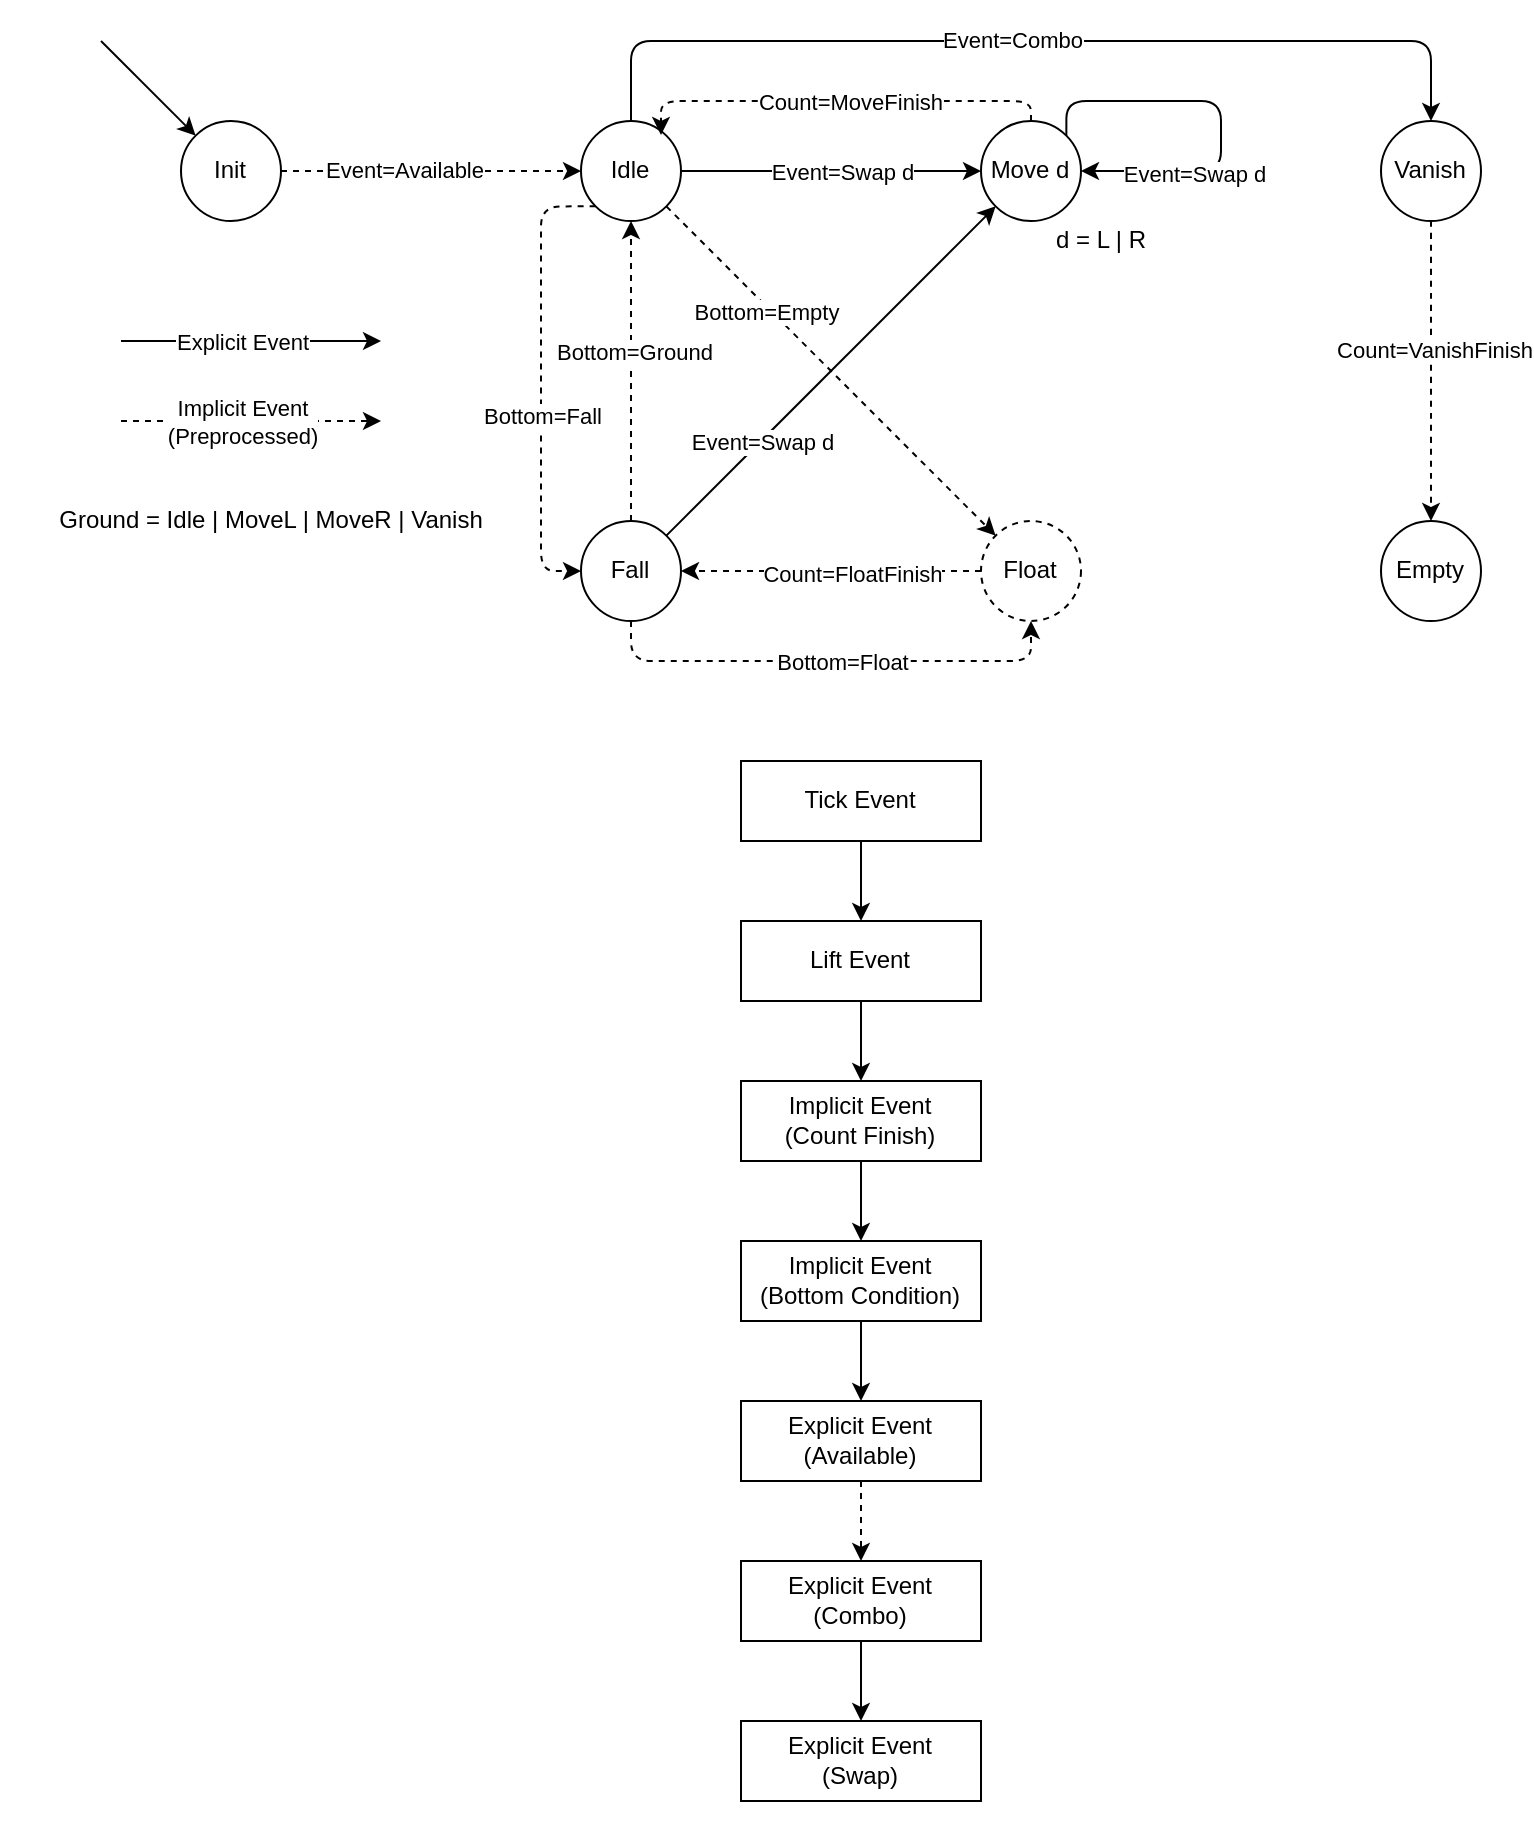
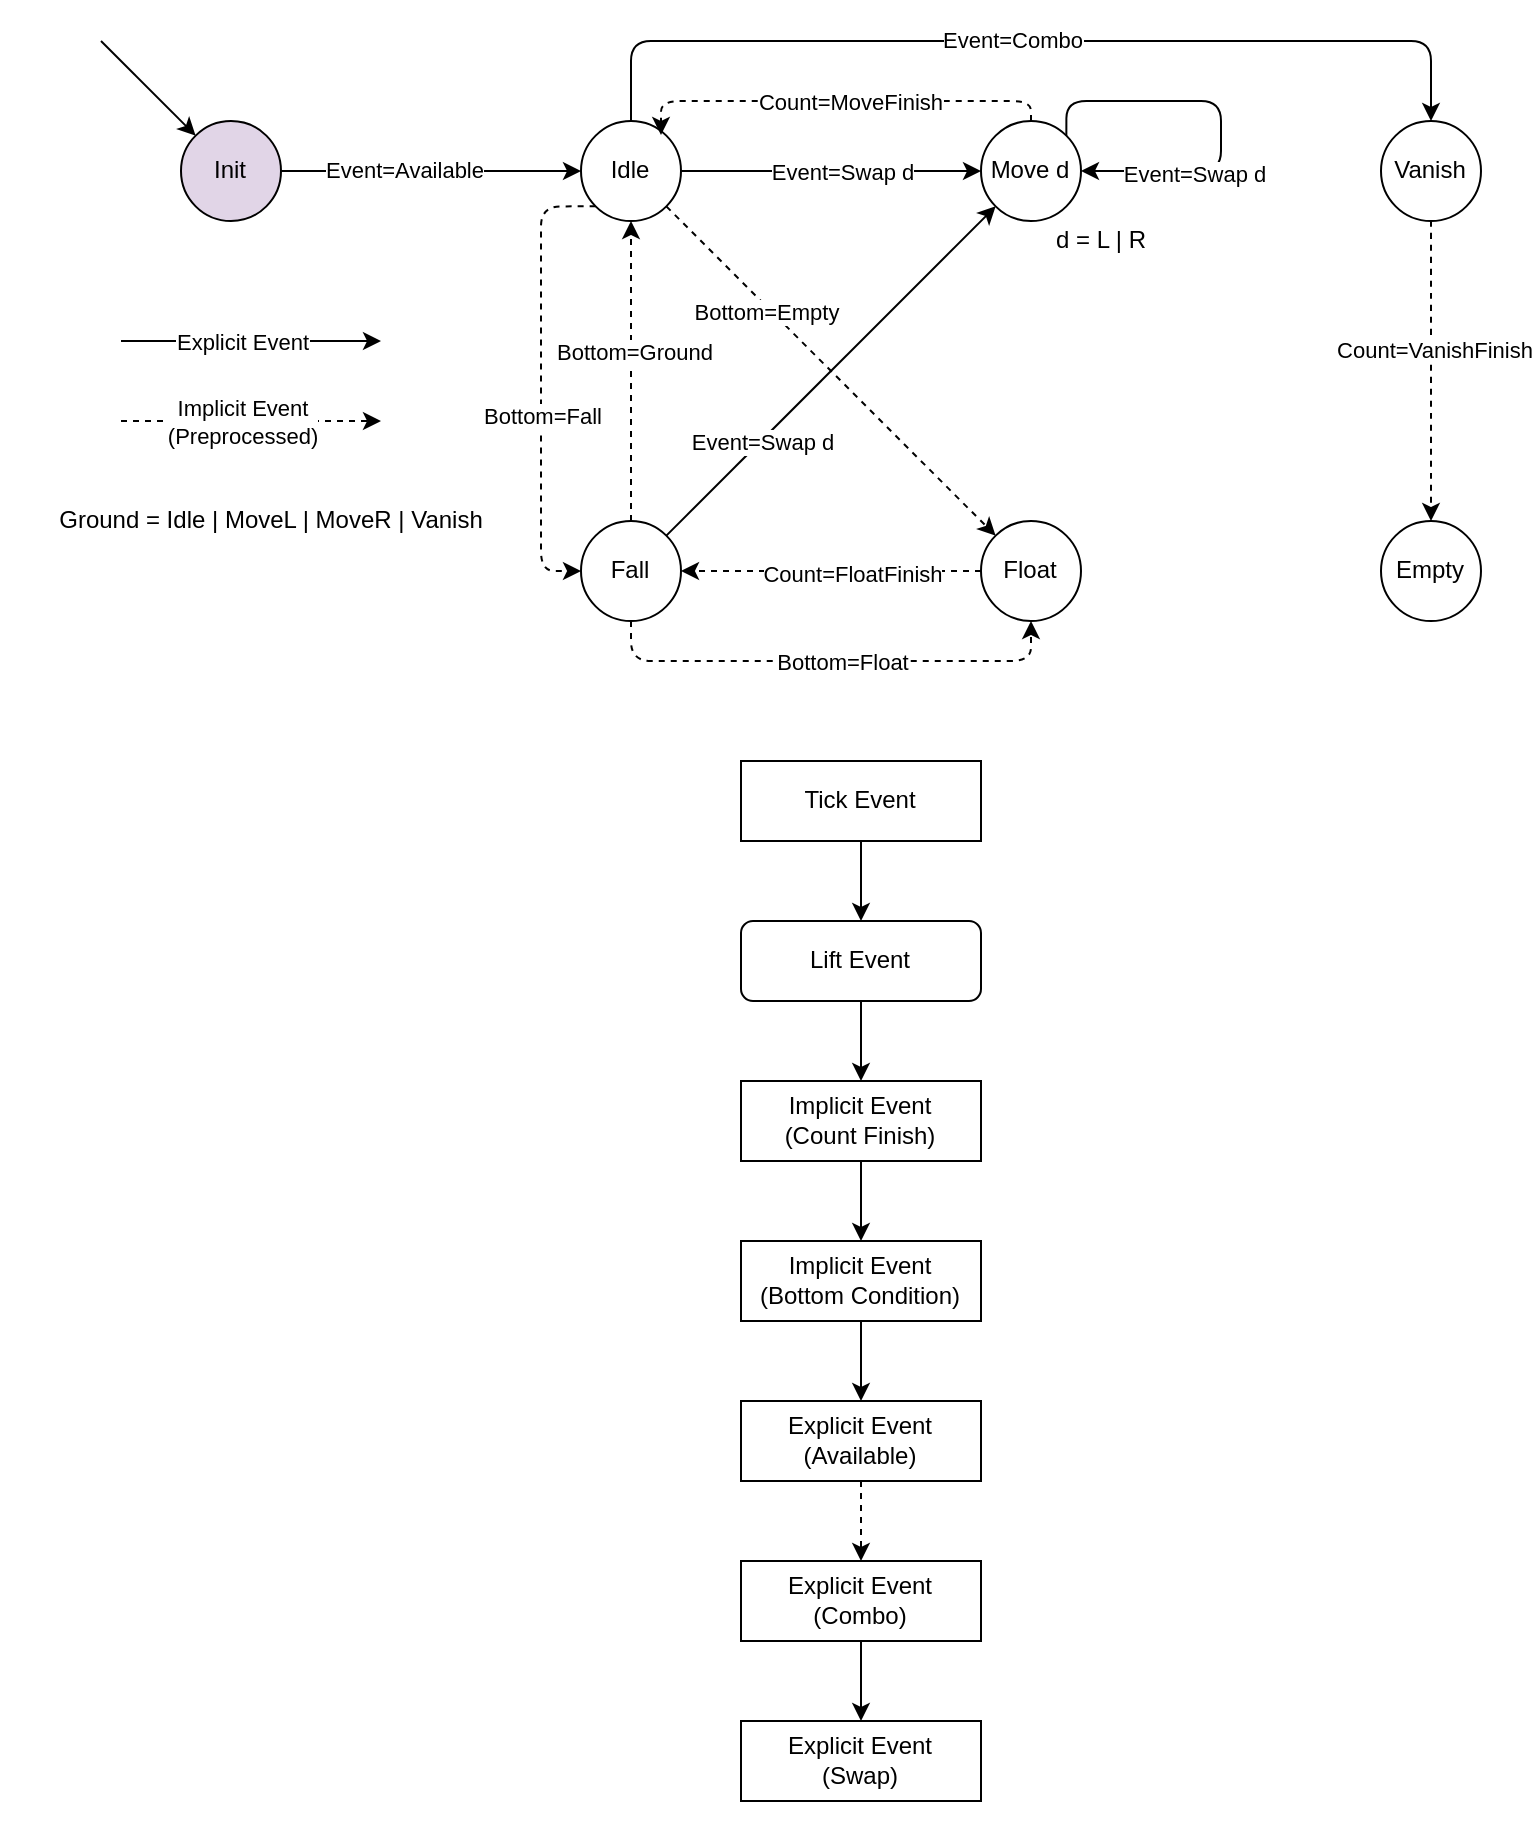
  <mxCell id="0" />
  <mxCell id="1" parent="0" />
  <mxCell id="2" style="edgeStyle=orthogonalEdgeStyle;rounded=0;orthogonalLoop=1;jettySize=auto;html=1;entryX=0;entryY=0.5;entryDx=0;entryDy=0;" parent="1" source="10" target="31" edge="1"><mxGeometry relative="1" as="geometry" /></mxCell>
  <mxCell id="3" value="Event=Swap d" style="edgeLabel;html=1;align=center;verticalAlign=middle;resizable=0;points=[];" parent="2" vertex="1" connectable="0"><mxGeometry x="-0.24" relative="1" as="geometry"><mxPoint x="23" as="offset" /></mxGeometry></mxCell>
  <mxCell id="4" style="rounded=1;orthogonalLoop=1;jettySize=auto;html=1;exitX=1;exitY=1;exitDx=0;exitDy=0;entryX=0;entryY=0;entryDx=0;entryDy=0;dashed=1;" parent="1" source="10" target="28" edge="1"><mxGeometry relative="1" as="geometry" /></mxCell>
  <mxCell id="5" value="Bottom=Empty" style="edgeLabel;html=1;align=center;verticalAlign=middle;resizable=0;points=[];" parent="4" vertex="1" connectable="0"><mxGeometry x="-0.376" y="-2" relative="1" as="geometry"><mxPoint as="offset" /></mxGeometry></mxCell>
  <mxCell id="6" style="edgeStyle=orthogonalEdgeStyle;rounded=1;orthogonalLoop=1;jettySize=auto;html=1;exitX=0.5;exitY=0;exitDx=0;exitDy=0;entryX=0.5;entryY=0;entryDx=0;entryDy=0;" parent="1" source="10" target="18" edge="1"><mxGeometry relative="1" as="geometry"><Array as="points"><mxPoint x="315" y="20" /><mxPoint x="715" y="20" /></Array></mxGeometry></mxCell>
  <mxCell id="7" value="Event=Combo" style="edgeLabel;html=1;align=center;verticalAlign=middle;resizable=0;points=[];" parent="6" vertex="1" connectable="0"><mxGeometry x="-0.043" y="1" relative="1" as="geometry"><mxPoint as="offset" /></mxGeometry></mxCell>
  <mxCell id="8" style="edgeStyle=orthogonalEdgeStyle;rounded=1;orthogonalLoop=1;jettySize=auto;html=1;exitX=0;exitY=1;exitDx=0;exitDy=0;entryX=0;entryY=0.5;entryDx=0;entryDy=0;dashed=1;" edge="1" parent="1" source="10" target="25"><mxGeometry relative="1" as="geometry"><Array as="points"><mxPoint x="270" y="103" /><mxPoint x="270" y="285" /></Array></mxGeometry></mxCell>
  <mxCell id="9" value="Bottom=Fall" style="edgeLabel;html=1;align=center;verticalAlign=middle;resizable=0;points=[];" vertex="1" connectable="0" parent="8"><mxGeometry x="0.146" relative="1" as="geometry"><mxPoint as="offset" /></mxGeometry></mxCell>
  <mxCell id="10" value="Idle" style="ellipse;whiteSpace=wrap;html=1;" parent="1" vertex="1"><mxGeometry x="290" y="60" width="50" height="50" as="geometry" /></mxCell>
- <mxCell id="11" style="edgeStyle=orthogonalEdgeStyle;rounded=0;orthogonalLoop=1;jettySize=auto;html=1;entryX=0;entryY=0.5;entryDx=0;entryDy=0;dashed=1;" parent="1" source="13" target="10" edge="1"><mxGeometry relative="1" as="geometry" /></mxCell>
+ <mxCell id="11" style="edgeStyle=orthogonalEdgeStyle;rounded=0;orthogonalLoop=1;jettySize=auto;html=1;entryX=0;entryY=0.5;entryDx=0;entryDy=0;" parent="1" source="13" target="10" edge="1"><mxGeometry relative="1" as="geometry" /></mxCell>
  <mxCell id="12" value="Event=Available" style="edgeLabel;html=1;align=center;verticalAlign=middle;resizable=0;points=[];" parent="11" vertex="1" connectable="0"><mxGeometry x="-0.182" y="1" relative="1" as="geometry"><mxPoint as="offset" /></mxGeometry></mxCell>
- <mxCell id="13" value="Init" style="ellipse;whiteSpace=wrap;html=1;" parent="1" vertex="1"><mxGeometry x="90" y="60" width="50" height="50" as="geometry" /></mxCell>
+ <mxCell id="13" value="Init" style="ellipse;whiteSpace=wrap;html=1;fillColor=#e1d5e7;" parent="1" vertex="1"><mxGeometry x="90" y="60" width="50" height="50" as="geometry" /></mxCell>
  <mxCell id="14" style="edgeStyle=orthogonalEdgeStyle;rounded=1;orthogonalLoop=1;jettySize=auto;html=1;exitX=0.5;exitY=0;exitDx=0;exitDy=0;dashed=1;" parent="1" source="31" edge="1"><mxGeometry relative="1" as="geometry"><mxPoint x="330" y="67" as="targetPoint" /><Array as="points"><mxPoint x="515" y="50" /><mxPoint x="330" y="50" /></Array></mxGeometry></mxCell>
  <mxCell id="15" value="Count=MoveFinish" style="edgeLabel;html=1;align=center;verticalAlign=middle;resizable=0;points=[];" parent="14" vertex="1" connectable="0"><mxGeometry x="-0.197" y="-2" relative="1" as="geometry"><mxPoint x="-16" y="2" as="offset" /></mxGeometry></mxCell>
  <mxCell id="16" style="edgeStyle=orthogonalEdgeStyle;curved=1;orthogonalLoop=1;jettySize=auto;html=1;exitX=0.5;exitY=1;exitDx=0;exitDy=0;entryX=0.5;entryY=0;entryDx=0;entryDy=0;dashed=1;" parent="1" source="18" target="30" edge="1"><mxGeometry relative="1" as="geometry" /></mxCell>
  <mxCell id="17" value="Count=VanishFinish" style="edgeLabel;html=1;align=center;verticalAlign=middle;resizable=0;points=[];" parent="16" vertex="1" connectable="0"><mxGeometry x="-0.142" y="1" relative="1" as="geometry"><mxPoint as="offset" /></mxGeometry></mxCell>
  <mxCell id="18" value="Vanish" style="ellipse;whiteSpace=wrap;html=1;" parent="1" vertex="1"><mxGeometry x="690" y="60" width="50" height="50" as="geometry" /></mxCell>
  <mxCell id="19" style="edgeStyle=orthogonalEdgeStyle;orthogonalLoop=1;jettySize=auto;html=1;exitX=0.5;exitY=1;exitDx=0;exitDy=0;entryX=0.5;entryY=1;entryDx=0;entryDy=0;rounded=1;dashed=1;" parent="1" source="25" target="28" edge="1"><mxGeometry relative="1" as="geometry" /></mxCell>
  <mxCell id="20" value="Bottom=Float" style="edgeLabel;html=1;align=center;verticalAlign=middle;resizable=0;points=[];" parent="19" vertex="1" connectable="0"><mxGeometry x="0.081" y="-2" relative="1" as="geometry"><mxPoint x="-5" y="-2" as="offset" /></mxGeometry></mxCell>
  <mxCell id="21" style="edgeStyle=orthogonalEdgeStyle;rounded=1;orthogonalLoop=1;jettySize=auto;html=1;exitX=0.5;exitY=0;exitDx=0;exitDy=0;dashed=1;" parent="1" source="25" target="10" edge="1"><mxGeometry relative="1" as="geometry" /></mxCell>
  <mxCell id="22" value="Bottom=Ground" style="edgeLabel;html=1;align=center;verticalAlign=middle;resizable=0;points=[];" parent="21" vertex="1" connectable="0"><mxGeometry x="0.131" y="-1" relative="1" as="geometry"><mxPoint as="offset" /></mxGeometry></mxCell>
  <mxCell id="23" style="rounded=1;orthogonalLoop=1;jettySize=auto;html=1;exitX=1;exitY=0;exitDx=0;exitDy=0;entryX=0;entryY=1;entryDx=0;entryDy=0;" parent="1" source="25" target="31" edge="1"><mxGeometry relative="1" as="geometry" /></mxCell>
  <mxCell id="24" value="Event=Swap d" style="edgeLabel;html=1;align=center;verticalAlign=middle;resizable=0;points=[];" parent="23" vertex="1" connectable="0"><mxGeometry x="-0.489" y="-1" relative="1" as="geometry"><mxPoint x="5" y="-6" as="offset" /></mxGeometry></mxCell>
  <mxCell id="25" value="Fall" style="ellipse;whiteSpace=wrap;html=1;" parent="1" vertex="1"><mxGeometry x="290" y="260" width="50" height="50" as="geometry" /></mxCell>
  <mxCell id="26" style="edgeStyle=none;rounded=0;orthogonalLoop=1;jettySize=auto;html=1;exitX=0;exitY=0.5;exitDx=0;exitDy=0;entryX=1;entryY=0.5;entryDx=0;entryDy=0;dashed=1;" parent="1" source="28" target="25" edge="1"><mxGeometry relative="1" as="geometry" /></mxCell>
  <mxCell id="27" value="Count=FloatFinish" style="edgeLabel;html=1;align=center;verticalAlign=middle;resizable=0;points=[];" parent="26" vertex="1" connectable="0"><mxGeometry x="-0.133" y="1" relative="1" as="geometry"><mxPoint as="offset" /></mxGeometry></mxCell>
- <mxCell id="28" value="Float" style="ellipse;whiteSpace=wrap;html=1;dashed=1;" parent="1" vertex="1"><mxGeometry x="490" y="260" width="50" height="50" as="geometry" /></mxCell>
+ <mxCell id="28" value="Float" style="ellipse;whiteSpace=wrap;html=1;" parent="1" vertex="1"><mxGeometry x="490" y="260" width="50" height="50" as="geometry" /></mxCell>
  <mxCell id="29" value="" style="endArrow=classic;html=1;entryX=0;entryY=0;entryDx=0;entryDy=0;" parent="1" target="13" edge="1"><mxGeometry width="50" height="50" relative="1" as="geometry"><mxPoint x="50" y="20" as="sourcePoint" /><mxPoint x="520" y="60" as="targetPoint" /></mxGeometry></mxCell>
  <mxCell id="30" value="Empty" style="ellipse;whiteSpace=wrap;html=1;" parent="1" vertex="1"><mxGeometry x="690" y="260" width="50" height="50" as="geometry" /></mxCell>
  <mxCell id="31" value="Move d" style="ellipse;whiteSpace=wrap;html=1;" parent="1" vertex="1"><mxGeometry x="490" y="60" width="50" height="50" as="geometry" /></mxCell>
  <mxCell id="32" style="edgeStyle=orthogonalEdgeStyle;rounded=1;orthogonalLoop=1;jettySize=auto;html=1;exitX=1;exitY=0;exitDx=0;exitDy=0;entryX=1;entryY=0.5;entryDx=0;entryDy=0;" edge="1" parent="1" source="31" target="31"><mxGeometry relative="1" as="geometry"><Array as="points"><mxPoint x="533" y="50" /><mxPoint x="610" y="50" /><mxPoint x="610" y="85" /></Array></mxGeometry></mxCell>
  <mxCell id="33" value="Event=Swap d" style="edgeLabel;html=1;align=center;verticalAlign=middle;resizable=0;points=[];" vertex="1" connectable="0" parent="32"><mxGeometry x="0.429" y="1" relative="1" as="geometry"><mxPoint as="offset" /></mxGeometry></mxCell>
  <mxCell id="34" value="" style="endArrow=classic;html=1;" edge="1" parent="1"><mxGeometry width="50" height="50" relative="1" as="geometry"><mxPoint x="60" y="170" as="sourcePoint" /><mxPoint x="190" y="170" as="targetPoint" /></mxGeometry></mxCell>
  <mxCell id="35" value="Explicit Event" style="edgeLabel;html=1;align=center;verticalAlign=middle;resizable=0;points=[];" vertex="1" connectable="0" parent="34"><mxGeometry x="0.246" relative="1" as="geometry"><mxPoint x="-21" as="offset" /></mxGeometry></mxCell>
  <mxCell id="36" value="" style="endArrow=classic;html=1;dashed=1;" edge="1" parent="1"><mxGeometry width="50" height="50" relative="1" as="geometry"><mxPoint x="60" y="210" as="sourcePoint" /><mxPoint x="190" y="210" as="targetPoint" /></mxGeometry></mxCell>
  <mxCell id="37" value="Implicit Event&lt;br&gt;(Preprocessed)" style="edgeLabel;html=1;align=center;verticalAlign=middle;resizable=0;points=[];" vertex="1" connectable="0" parent="36"><mxGeometry x="0.246" relative="1" as="geometry"><mxPoint x="-21" as="offset" /></mxGeometry></mxCell>
  <mxCell id="38" style="edgeStyle=orthogonalEdgeStyle;rounded=1;orthogonalLoop=1;jettySize=auto;html=1;" edge="1" parent="1" source="39" target="44"><mxGeometry relative="1" as="geometry" /></mxCell>
  <mxCell id="39" value="Implicit Event&lt;br&gt;(Bottom Condition)" style="rounded=0;whiteSpace=wrap;html=1;shadow=0;glass=0;fillColor=none;" vertex="1" parent="1"><mxGeometry x="370" y="620" width="120" height="40" as="geometry" /></mxCell>
  <mxCell id="40" style="edgeStyle=orthogonalEdgeStyle;rounded=1;orthogonalLoop=1;jettySize=auto;html=1;entryX=0.5;entryY=0;entryDx=0;entryDy=0;" edge="1" parent="1" source="41" target="42"><mxGeometry relative="1" as="geometry" /></mxCell>
  <mxCell id="41" value="Explicit Event&lt;br&gt;(Combo)" style="rounded=0;whiteSpace=wrap;html=1;shadow=0;glass=0;fillColor=none;" vertex="1" parent="1"><mxGeometry x="370" y="780" width="120" height="40" as="geometry" /></mxCell>
  <mxCell id="42" value="Explicit Event&lt;br&gt;(Swap)" style="rounded=0;whiteSpace=wrap;html=1;shadow=0;glass=0;fillColor=none;" vertex="1" parent="1"><mxGeometry x="370" y="860" width="120" height="40" as="geometry" /></mxCell>
  <mxCell id="43" style="edgeStyle=orthogonalEdgeStyle;rounded=1;orthogonalLoop=1;jettySize=auto;html=1;entryX=0.5;entryY=0;entryDx=0;entryDy=0;dashed=1;" edge="1" parent="1" source="44" target="41"><mxGeometry relative="1" as="geometry" /></mxCell>
  <mxCell id="44" value="Explicit Event&lt;br&gt;(Available)" style="rounded=0;whiteSpace=wrap;html=1;shadow=0;glass=0;fillColor=none;" vertex="1" parent="1"><mxGeometry x="370" y="700" width="120" height="40" as="geometry" /></mxCell>
  <mxCell id="45" style="edgeStyle=orthogonalEdgeStyle;rounded=1;orthogonalLoop=1;jettySize=auto;html=1;entryX=0.5;entryY=0;entryDx=0;entryDy=0;" edge="1" parent="1" source="46" target="39"><mxGeometry relative="1" as="geometry" /></mxCell>
  <mxCell id="46" value="Implicit Event&lt;br&gt;(Count Finish)" style="rounded=0;whiteSpace=wrap;html=1;shadow=0;glass=0;fillColor=none;" vertex="1" parent="1"><mxGeometry x="370" y="540" width="120" height="40" as="geometry" /></mxCell>
- <mxCell id="47" value="Lift Event" style="rounded=0;whiteSpace=wrap;html=1;shadow=0;glass=0;fillColor=none;" vertex="1" parent="1"><mxGeometry x="370" y="460" width="120" height="40" as="geometry" /></mxCell>
+ <mxCell id="47" value="Lift Event" style="whiteSpace=wrap;html=1;shadow=0;glass=0;fillColor=none;rounded=1;" vertex="1" parent="1"><mxGeometry x="370" y="460" width="120" height="40" as="geometry" /></mxCell>
  <mxCell id="48" style="edgeStyle=orthogonalEdgeStyle;rounded=1;orthogonalLoop=1;jettySize=auto;html=1;" edge="1" source="47" parent="1"><mxGeometry relative="1" as="geometry"><mxPoint x="430" y="540" as="targetPoint" /></mxGeometry></mxCell>
  <mxCell id="49" style="edgeStyle=orthogonalEdgeStyle;rounded=1;orthogonalLoop=1;jettySize=auto;html=1;entryX=0.5;entryY=0;entryDx=0;entryDy=0;" edge="1" parent="1" source="50" target="47"><mxGeometry relative="1" as="geometry" /></mxCell>
  <mxCell id="50" value="Tick Event" style="rounded=0;whiteSpace=wrap;html=1;shadow=0;glass=0;fillColor=none;" vertex="1" parent="1"><mxGeometry x="370" y="380" width="120" height="40" as="geometry" /></mxCell>
  <mxCell id="51" value="Ground = Idle | MoveL | MoveR | Vanish" style="text;html=1;align=center;verticalAlign=middle;resizable=0;points=[];autosize=1;strokeColor=none;" vertex="1" parent="1"><mxGeometry x="20" y="250" width="230" height="20" as="geometry" /></mxCell>
  <mxCell id="52" value="d = L | R" style="text;html=1;align=center;verticalAlign=middle;resizable=0;points=[];autosize=1;strokeColor=none;" vertex="1" parent="1"><mxGeometry x="520" y="110" width="60" height="20" as="geometry" /></mxCell>
